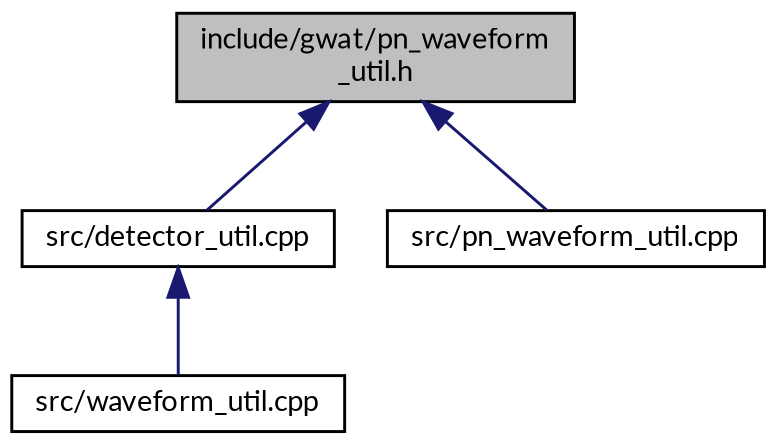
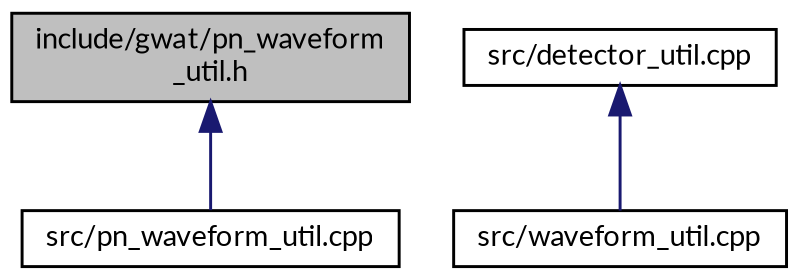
  digraph {
    fontname=Lato
    node [color=black fillcolor=white fontname=Lato fontsize=10 shape=record style=filled]
    edge [color=midnightblue dir=back fontname=Lato fontsize=10 labelfontname=Helvetica labelfontsize=10 style=solid]
    n1 [fillcolor=grey75 fontcolor=black height=0.2 label="include/gwat/pn_waveform\l_util.h" width=0.4]
    n2 [height=0.2 label="src/detector_util.cpp" width=0.4]
    n3 [height=0.2 label="src/pn_waveform_util.cpp" width=0.4]
    n4 [height=0.2 label="src/waveform_util.cpp" width=0.4]
-   n1 -> n2
    n1 -> n3
    n2 -> n4
  }
